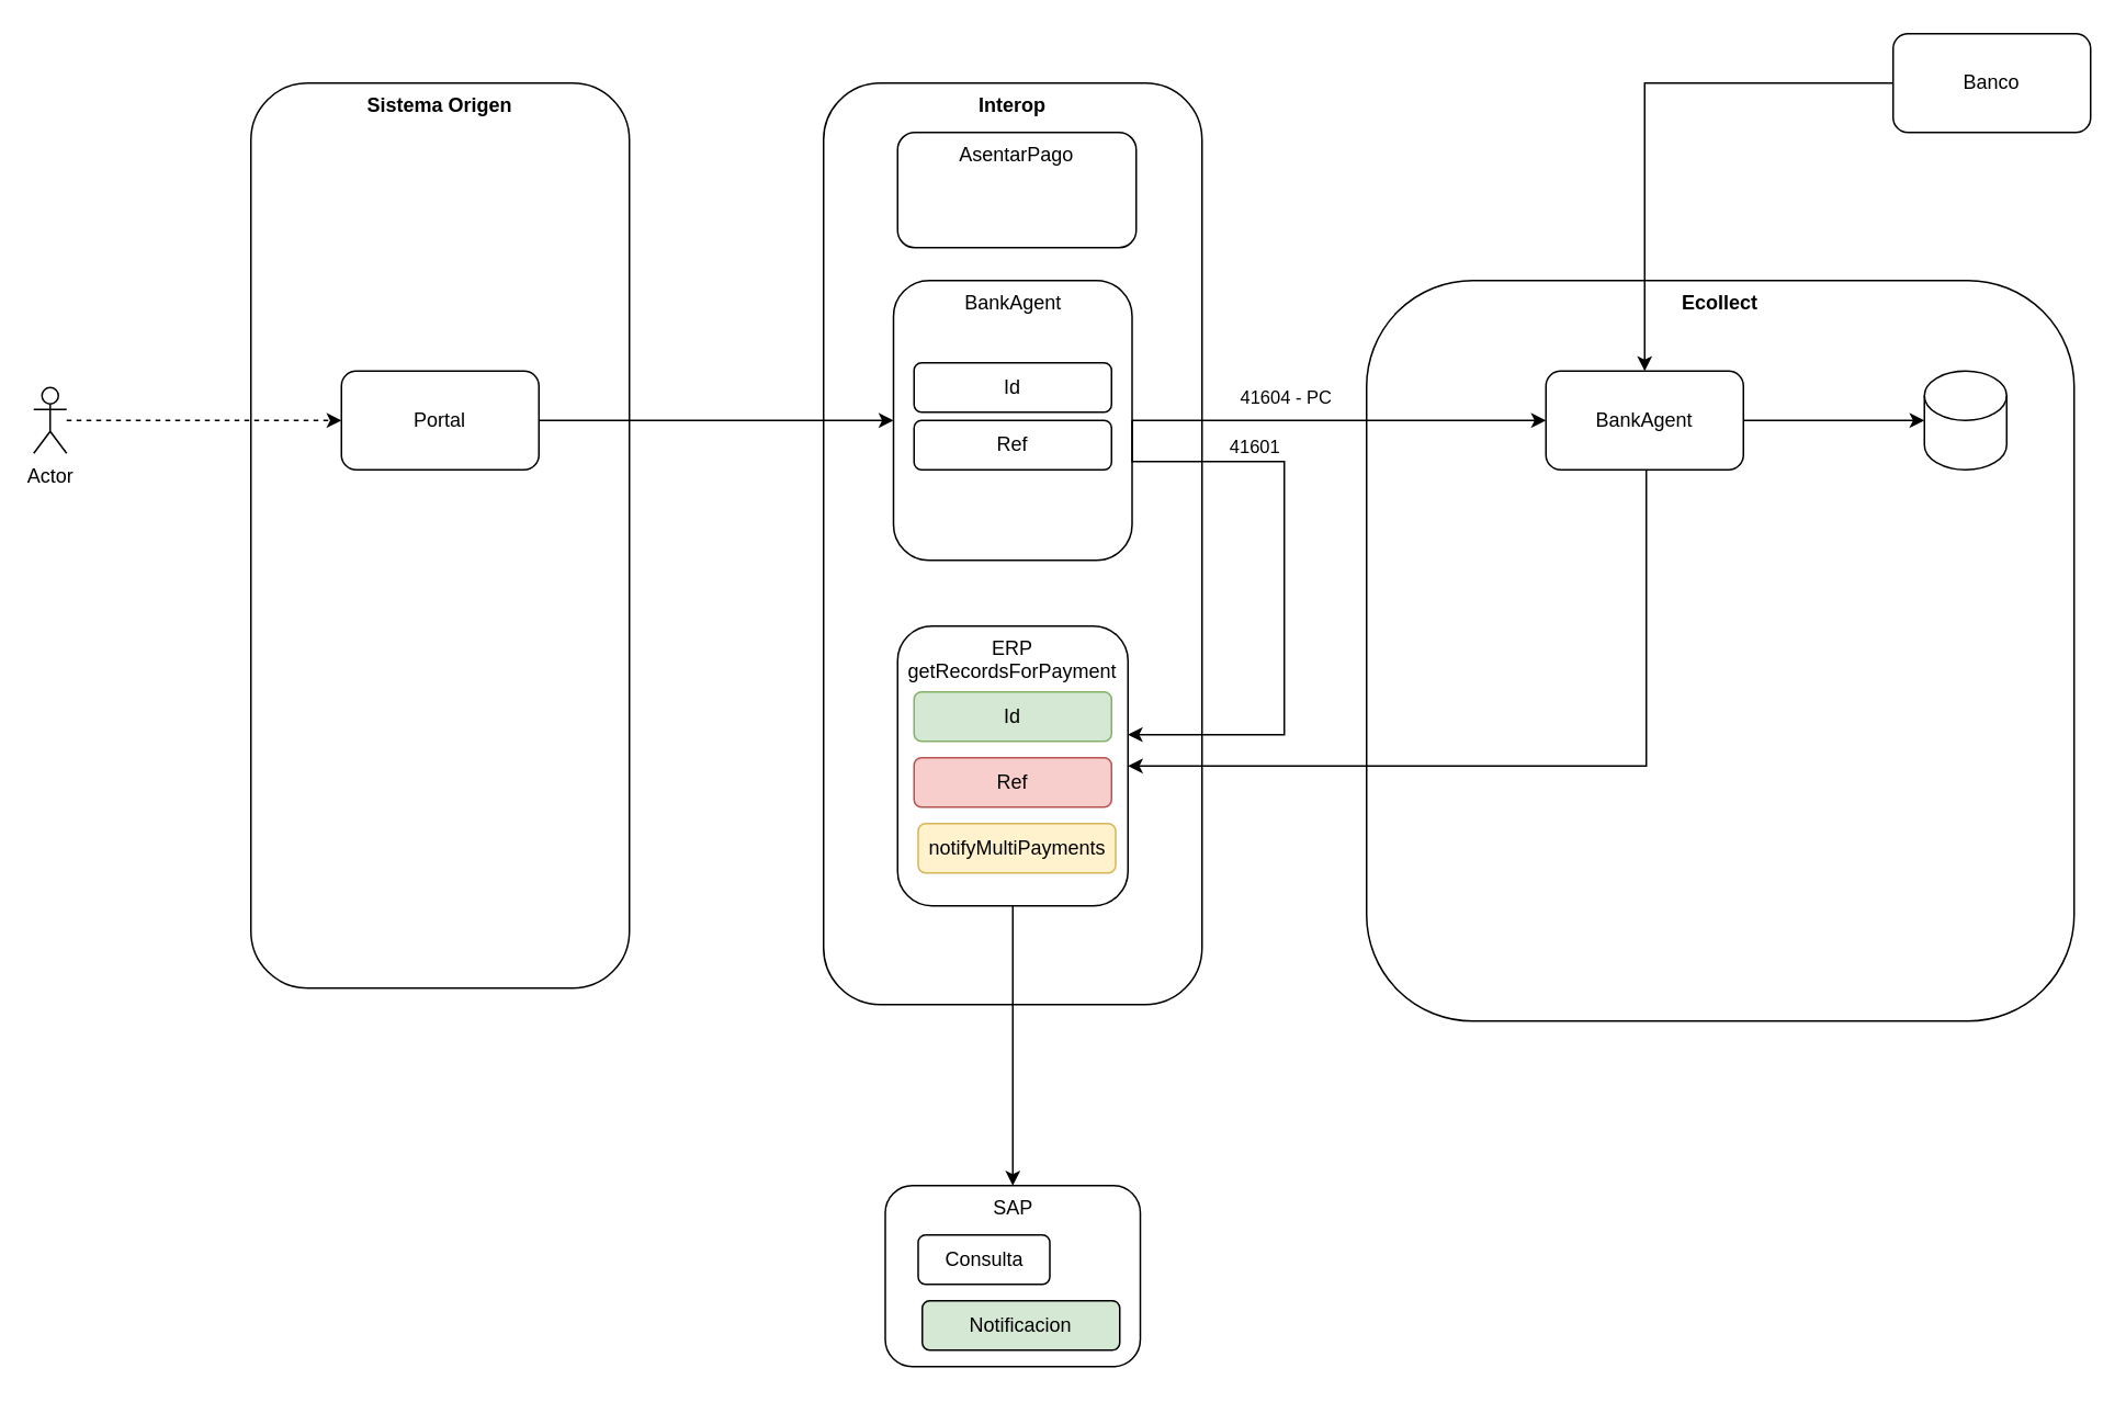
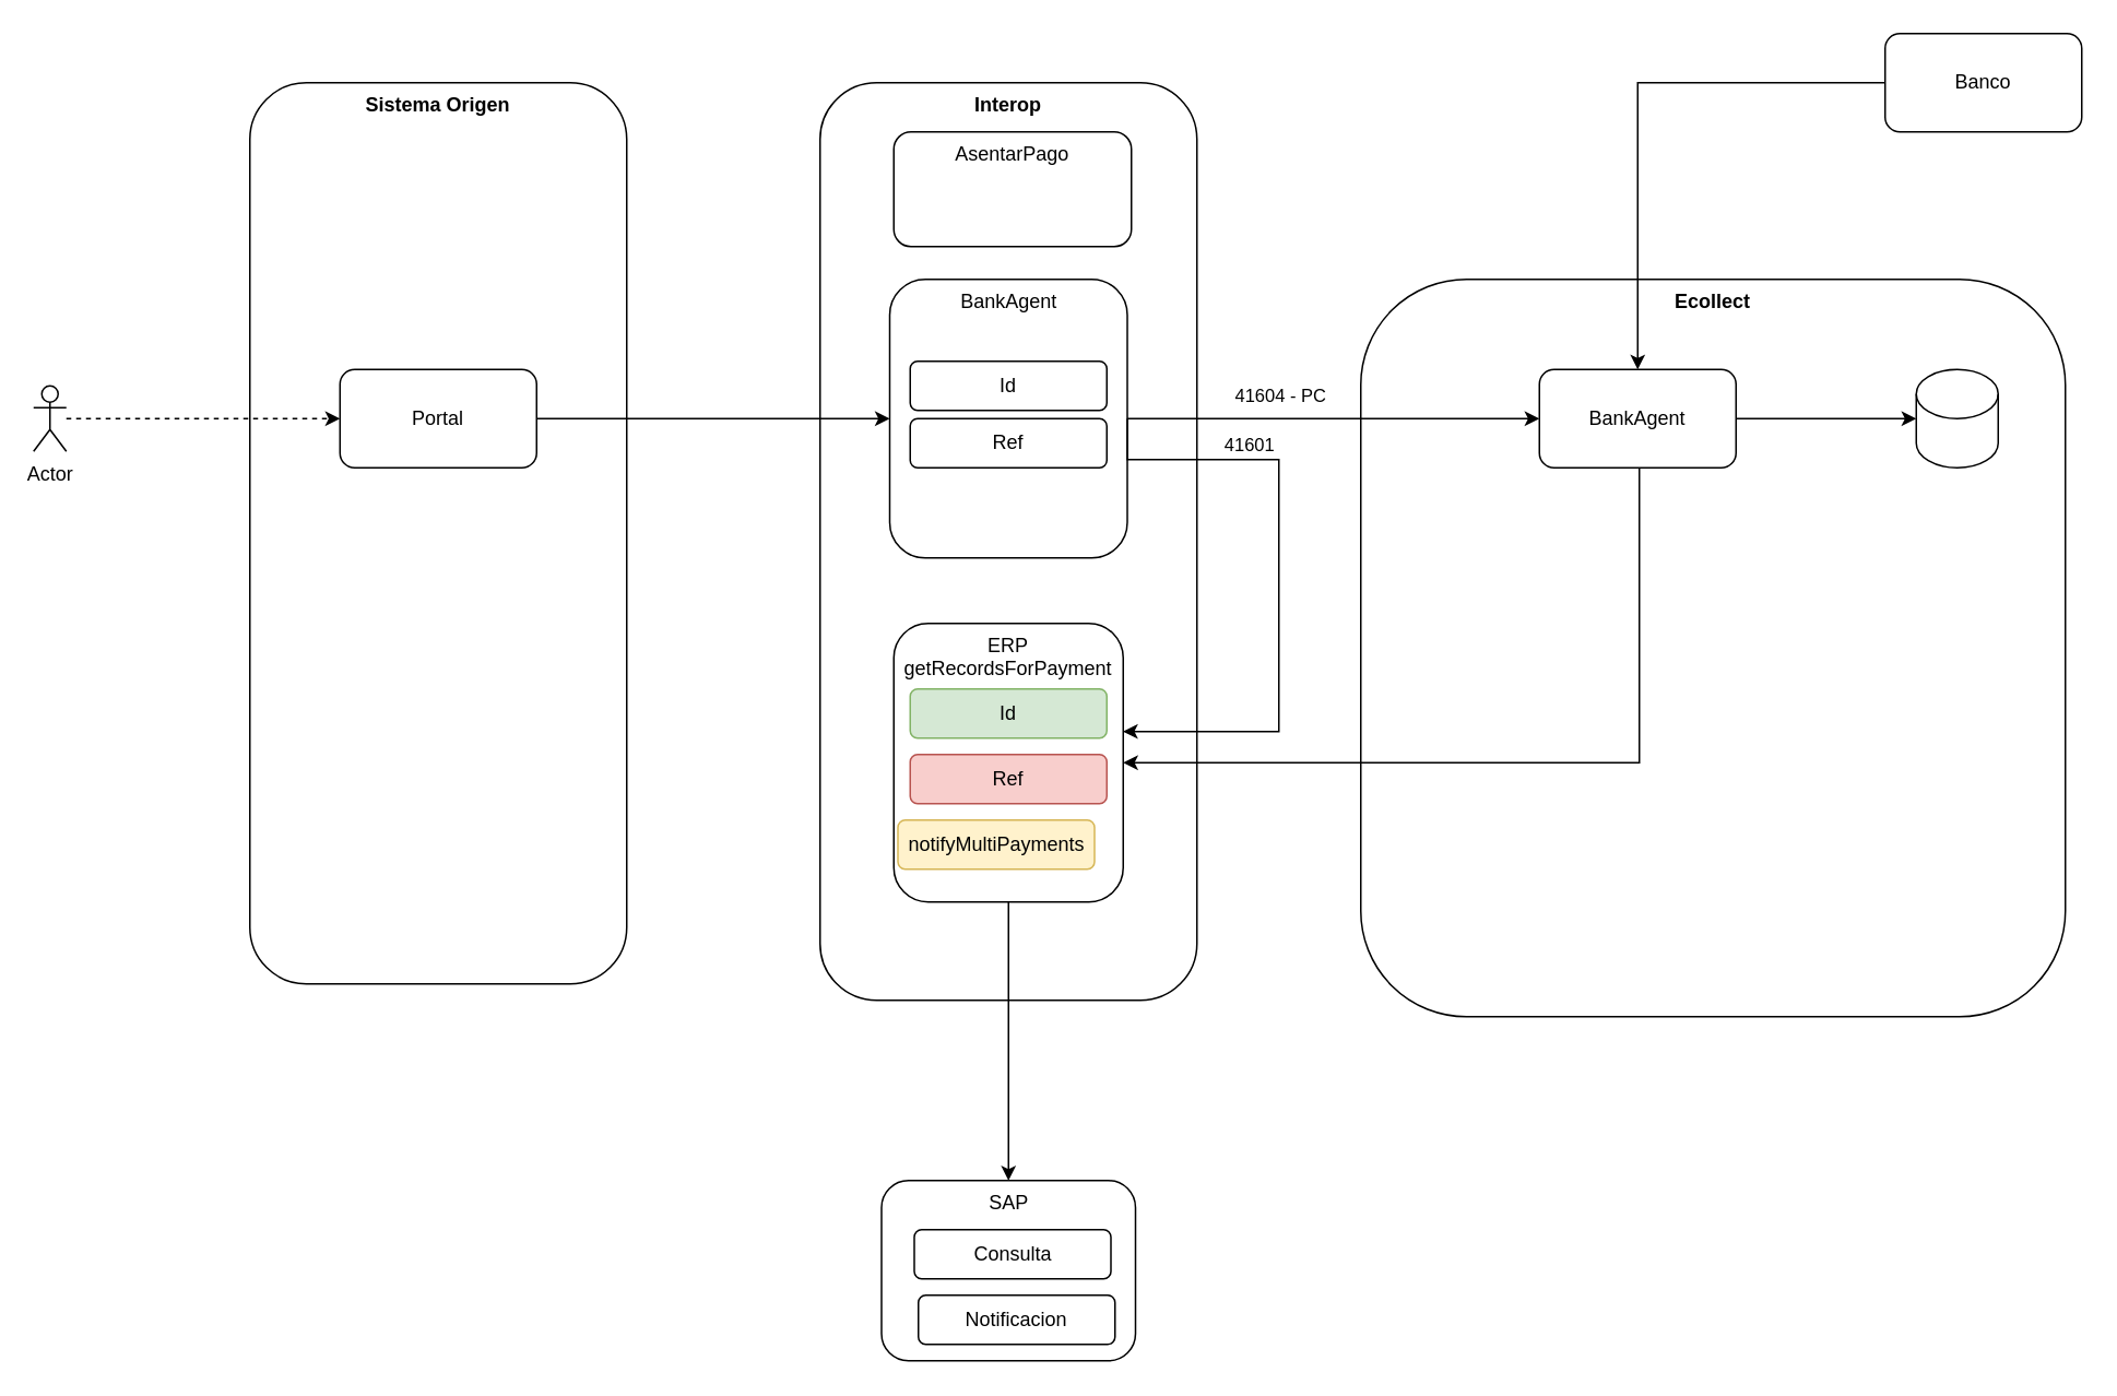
  <mxCell id="0" />
  <mxCell id="1" parent="0" />
  <mxCell id="2" value="Interop" style="rounded=1;whiteSpace=wrap;html=1;verticalAlign=top;fontStyle=1" vertex="1" parent="1"><mxGeometry x="500" y="50" width="230" height="560" as="geometry" /></mxCell>
  <mxCell id="3" value="BankAgent" style="rounded=1;whiteSpace=wrap;html=1;verticalAlign=top;" vertex="1" parent="1"><mxGeometry x="542.5" y="170" width="145" height="170" as="geometry" /></mxCell>
  <mxCell id="4" value="Ecollect" style="rounded=1;whiteSpace=wrap;html=1;verticalAlign=top;fontStyle=1" vertex="1" parent="1"><mxGeometry x="830" y="170" width="430" height="450" as="geometry" /></mxCell>
  <mxCell id="5" style="edgeStyle=orthogonalEdgeStyle;rounded=0;orthogonalLoop=1;jettySize=auto;html=1;" edge="1" parent="1" source="6" target="11"><mxGeometry relative="1" as="geometry" /></mxCell>
  <mxCell id="6" value="BankAgent" style="rounded=1;whiteSpace=wrap;html=1;" vertex="1" parent="1"><mxGeometry x="939" y="225" width="120" height="60" as="geometry" /></mxCell>
  <mxCell id="7" value="" style="edgeStyle=orthogonalEdgeStyle;rounded=0;orthogonalLoop=1;jettySize=auto;html=1;" edge="1" parent="1" source="8" target="17"><mxGeometry relative="1" as="geometry" /></mxCell>
  <mxCell id="8" value="ERP getRecordsForPayment" style="rounded=1;whiteSpace=wrap;html=1;verticalAlign=top;" vertex="1" parent="1"><mxGeometry x="545" y="380" width="140" height="170" as="geometry" /></mxCell>
  <mxCell id="9" style="edgeStyle=orthogonalEdgeStyle;rounded=0;orthogonalLoop=1;jettySize=auto;html=1;entryX=0.999;entryY=0.388;entryDx=0;entryDy=0;entryPerimeter=0;exitX=1;exitY=0.5;exitDx=0;exitDy=0;" edge="1" parent="1" source="3" target="8"><mxGeometry relative="1" as="geometry"><Array as="points"><mxPoint x="688" y="280" /><mxPoint x="780" y="280" /><mxPoint x="780" y="446" /></Array></mxGeometry></mxCell>
  <mxCell id="10" value="41601" style="edgeLabel;html=1;align=center;verticalAlign=middle;resizable=0;points=[];" vertex="1" connectable="0" parent="9"><mxGeometry x="-0.675" y="3" relative="1" as="geometry"><mxPoint x="37" y="-7" as="offset" /></mxGeometry></mxCell>
  <mxCell id="11" value="" style="shape=cylinder3;whiteSpace=wrap;html=1;boundedLbl=1;backgroundOutline=1;size=15;" vertex="1" parent="1"><mxGeometry x="1169" y="225" width="50" height="60" as="geometry" /></mxCell>
  <mxCell id="12" value="Sistema Origen" style="rounded=1;whiteSpace=wrap;html=1;verticalAlign=top;fontStyle=1" vertex="1" parent="1"><mxGeometry x="152" y="50" width="230" height="550" as="geometry" /></mxCell>
  <mxCell id="13" style="edgeStyle=orthogonalEdgeStyle;rounded=0;orthogonalLoop=1;jettySize=auto;html=1;entryX=0;entryY=0.5;entryDx=0;entryDy=0;" edge="1" parent="1" source="14" target="3"><mxGeometry relative="1" as="geometry" /></mxCell>
  <mxCell id="14" value="Portal" style="rounded=1;whiteSpace=wrap;html=1;" vertex="1" parent="1"><mxGeometry x="207" y="225" width="120" height="60" as="geometry" /></mxCell>
  <mxCell id="15" style="edgeStyle=orthogonalEdgeStyle;rounded=0;orthogonalLoop=1;jettySize=auto;html=1;dashed=1;" edge="1" parent="1" source="16" target="14"><mxGeometry relative="1" as="geometry" /></mxCell>
  <mxCell id="16" value="Actor" style="shape=umlActor;verticalLabelPosition=bottom;verticalAlign=top;html=1;outlineConnect=0;" vertex="1" parent="1"><mxGeometry x="20" y="235" width="20" height="40" as="geometry" /></mxCell>
  <mxCell id="17" value="SAP" style="whiteSpace=wrap;html=1;rounded=1;verticalAlign=top;" vertex="1" parent="1"><mxGeometry x="537.5" y="720" width="155" height="110" as="geometry" /></mxCell>
  <mxCell id="18" value="Id" style="rounded=1;whiteSpace=wrap;html=1;fillColor=#d5e8d4;strokeColor=#82b366;" vertex="1" parent="1"><mxGeometry x="555" y="420" width="120" height="30" as="geometry" /></mxCell>
  <mxCell id="19" value="Ref" style="rounded=1;whiteSpace=wrap;html=1;fillColor=#f8cecc;strokeColor=#b85450;" vertex="1" parent="1"><mxGeometry x="555" y="460" width="120" height="30" as="geometry" /></mxCell>
  <mxCell id="20" value="Id" style="rounded=1;whiteSpace=wrap;html=1;" vertex="1" parent="1"><mxGeometry x="555" y="220" width="120" height="30" as="geometry" /></mxCell>
  <mxCell id="21" value="Ref" style="rounded=1;whiteSpace=wrap;html=1;" vertex="1" parent="1"><mxGeometry x="555" y="255" width="120" height="30" as="geometry" /></mxCell>
  <mxCell id="22" value="AsentarPago" style="rounded=1;whiteSpace=wrap;html=1;verticalAlign=top;" vertex="1" parent="1"><mxGeometry x="545" y="80" width="145" height="70" as="geometry" /></mxCell>
- <mxCell id="23" value="Consulta" style="rounded=1;whiteSpace=wrap;html=1;" vertex="1" parent="1"><mxGeometry x="557.5" y="750" width="80" height="30" as="geometry" /></mxCell>
- <mxCell id="24" value="Notificacion" style="rounded=1;whiteSpace=wrap;html=1;fillColor=#d5e8d4;" vertex="1" parent="1"><mxGeometry x="560" y="790" width="120" height="30" as="geometry" /></mxCell>
- <mxCell id="25" value="notifyMultiPayments" style="rounded=1;whiteSpace=wrap;html=1;fillColor=#fff2cc;strokeColor=#d6b656;" vertex="1" parent="1"><mxGeometry x="557.5" y="500" width="120" height="30" as="geometry" /></mxCell>
+ <mxCell id="23" value="Consulta" style="rounded=1;whiteSpace=wrap;html=1;" vertex="1" parent="1"><mxGeometry x="557.5" y="750" width="120" height="30" as="geometry" /></mxCell>
+ <mxCell id="24" value="Notificacion" style="rounded=1;whiteSpace=wrap;html=1;" vertex="1" parent="1"><mxGeometry x="560" y="790" width="120" height="30" as="geometry" /></mxCell>
+ <mxCell id="25" value="notifyMultiPayments" style="rounded=1;whiteSpace=wrap;html=1;fillColor=#fff2cc;strokeColor=#d6b656;" vertex="1" parent="1"><mxGeometry x="547.5" y="500" width="120" height="30" as="geometry" /></mxCell>
  <mxCell id="26" style="edgeStyle=orthogonalEdgeStyle;rounded=0;orthogonalLoop=1;jettySize=auto;html=1;entryX=1;entryY=0.5;entryDx=0;entryDy=0;" edge="1" parent="1" source="6" target="8"><mxGeometry relative="1" as="geometry"><Array as="points"><mxPoint x="1000" y="465" /></Array></mxGeometry></mxCell>
  <mxCell id="27" style="edgeStyle=orthogonalEdgeStyle;rounded=0;orthogonalLoop=1;jettySize=auto;html=1;" edge="1" parent="1" source="3" target="6"><mxGeometry relative="1" as="geometry" /></mxCell>
  <mxCell id="28" value="41604 - PC" style="edgeLabel;html=1;align=center;verticalAlign=middle;resizable=0;points=[];" vertex="1" connectable="0" parent="27"><mxGeometry x="-0.352" y="4" relative="1" as="geometry"><mxPoint x="12" y="-11" as="offset" /></mxGeometry></mxCell>
  <mxCell id="29" style="edgeStyle=orthogonalEdgeStyle;rounded=0;orthogonalLoop=1;jettySize=auto;html=1;" edge="1" parent="1" source="30" target="6"><mxGeometry relative="1" as="geometry"><Array as="points"><mxPoint x="999" y="50" /></Array></mxGeometry></mxCell>
  <mxCell id="30" value="Banco" style="rounded=1;whiteSpace=wrap;html=1;" vertex="1" parent="1"><mxGeometry x="1150" y="20" width="120" height="60" as="geometry" /></mxCell>
